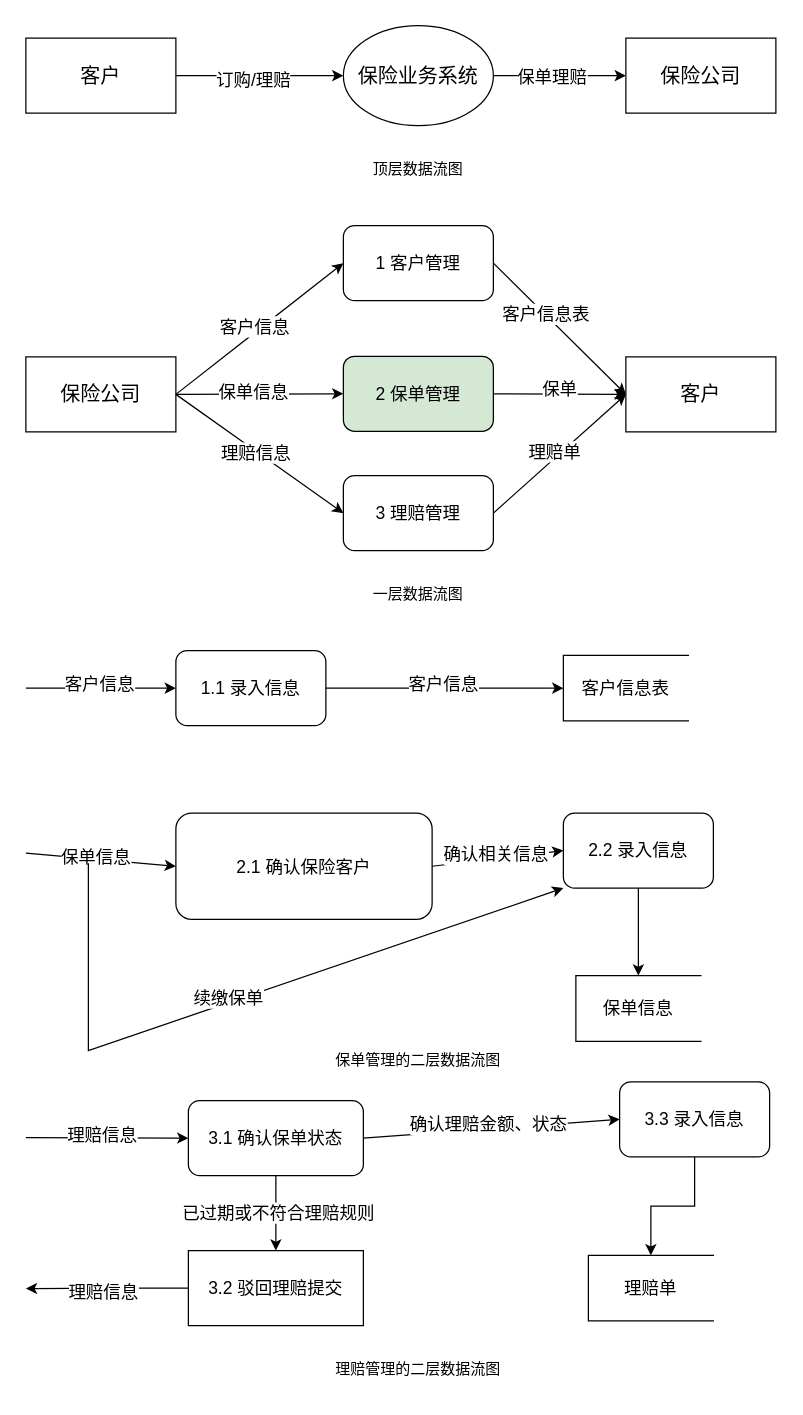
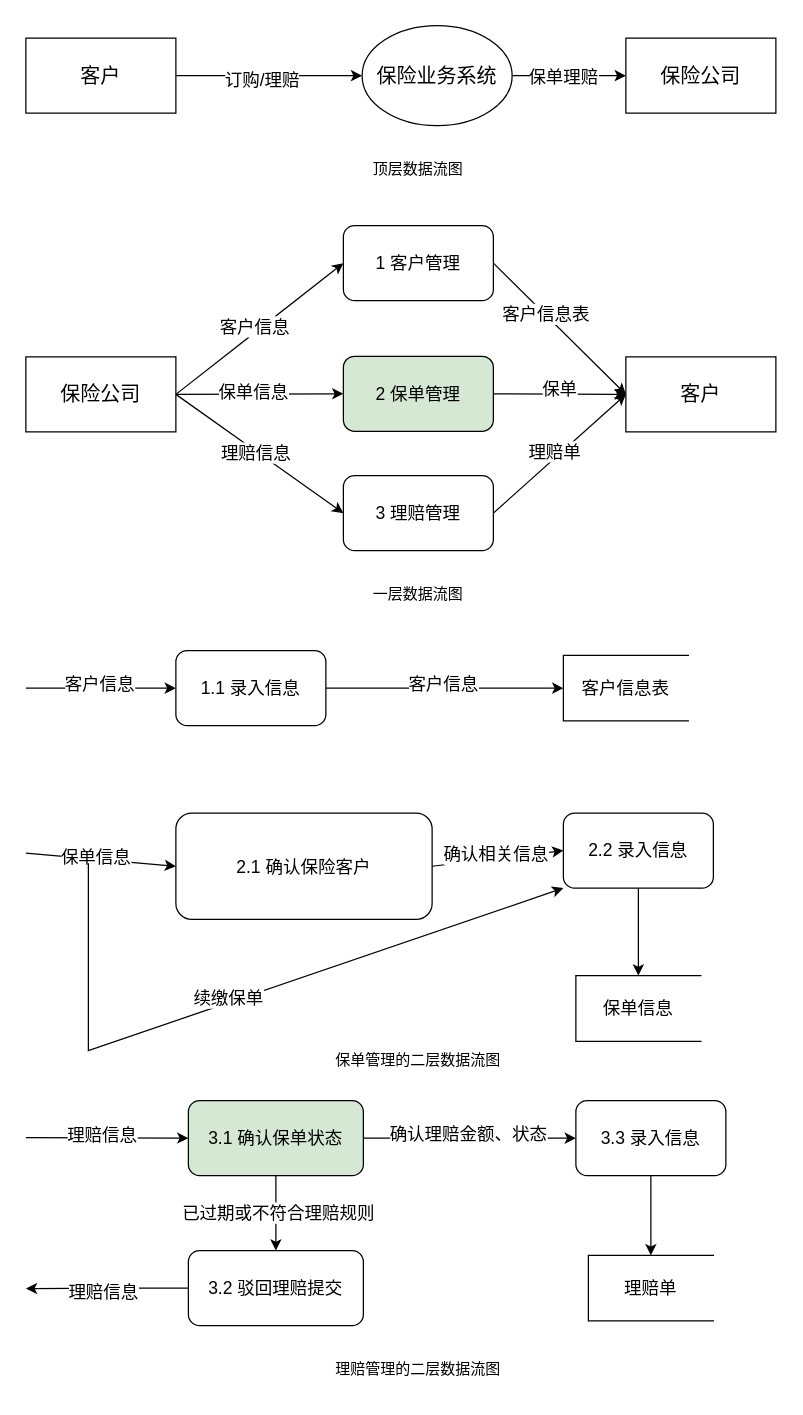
  <mxCell id="0" />
  <mxCell id="1" parent="0" />
  <mxCell id="2" value="" style="edgeStyle=orthogonalEdgeStyle;rounded=0;orthogonalLoop=1;jettySize=auto;html=1;entryX=0;entryY=0.5;entryDx=0;entryDy=0;" edge="1" parent="1" source="4" target="7"><mxGeometry relative="1" as="geometry"><mxPoint x="250" y="60" as="targetPoint" /></mxGeometry></mxCell>
  <mxCell id="3" value="&lt;span style=&quot;font-size: 14px;&quot;&gt;订购/理赔&lt;/span&gt;" style="edgeLabel;html=1;align=center;verticalAlign=middle;resizable=0;points=[];" vertex="1" connectable="0" parent="2"><mxGeometry x="-0.087" y="-2" relative="1" as="geometry"><mxPoint y="1" as="offset" /></mxGeometry></mxCell>
  <mxCell id="4" value="&lt;font style=&quot;font-size: 16px;&quot;&gt;客户&lt;/font&gt;" style="rounded=0;whiteSpace=wrap;html=1;" vertex="1" parent="1"><mxGeometry x="20" y="30" width="120" height="60" as="geometry" /></mxCell>
  <mxCell id="5" value="" style="edgeStyle=orthogonalEdgeStyle;rounded=0;orthogonalLoop=1;jettySize=auto;html=1;" edge="1" parent="1" source="7" target="8"><mxGeometry relative="1" as="geometry" /></mxCell>
  <mxCell id="6" value="&lt;font style=&quot;font-size: 14px;&quot;&gt;保单理赔&lt;/font&gt;" style="edgeLabel;html=1;align=center;verticalAlign=middle;resizable=0;points=[];" vertex="1" connectable="0" parent="5"><mxGeometry x="-0.125" relative="1" as="geometry"><mxPoint as="offset" /></mxGeometry></mxCell>
- <mxCell id="7" value="保险业务系统" style="ellipse;whiteSpace=wrap;html=1;fontSize=16;" vertex="1" parent="1"><mxGeometry x="274" y="20" width="120" height="80" as="geometry" /></mxCell>
+ <mxCell id="7" value="保险业务系统" style="ellipse;whiteSpace=wrap;html=1;fontSize=16;" vertex="1" parent="1"><mxGeometry x="289" y="20" width="120" height="80" as="geometry" /></mxCell>
  <mxCell id="8" value="保险公司" style="whiteSpace=wrap;html=1;fontSize=16;" vertex="1" parent="1"><mxGeometry x="500" y="30" width="120" height="60" as="geometry" /></mxCell>
  <mxCell id="9" value="顶层数据流图" style="text;html=1;strokeColor=none;fillColor=none;align=center;verticalAlign=middle;whiteSpace=wrap;rounded=0;" vertex="1" parent="1"><mxGeometry x="274" y="120" width="120" height="30" as="geometry" /></mxCell>
  <mxCell id="10" value="保险公司" style="whiteSpace=wrap;html=1;fontSize=16;" vertex="1" parent="1"><mxGeometry x="20" y="285" width="120" height="60" as="geometry" /></mxCell>
  <mxCell id="11" value="&lt;font style=&quot;font-size: 14px;&quot;&gt;1 客户管理&lt;/font&gt;" style="rounded=1;whiteSpace=wrap;html=1;" vertex="1" parent="1"><mxGeometry x="274" y="180" width="120" height="60" as="geometry" /></mxCell>
  <mxCell id="12" value="&lt;font style=&quot;font-size: 14px;&quot;&gt;2 保单管理&lt;/font&gt;" style="rounded=1;whiteSpace=wrap;html=1;fillColor=#d5e8d4;" vertex="1" parent="1"><mxGeometry x="274" y="284.5" width="120" height="60" as="geometry" /></mxCell>
  <mxCell id="13" value="&lt;font style=&quot;font-size: 14px;&quot;&gt;3 理赔管理&lt;/font&gt;" style="rounded=1;whiteSpace=wrap;html=1;" vertex="1" parent="1"><mxGeometry x="274" y="380" width="120" height="60" as="geometry" /></mxCell>
  <mxCell id="14" value="" style="endArrow=classic;html=1;rounded=0;exitX=1;exitY=0.5;exitDx=0;exitDy=0;entryX=0;entryY=0.5;entryDx=0;entryDy=0;" edge="1" parent="1" source="10" target="11"><mxGeometry width="50" height="50" relative="1" as="geometry"><mxPoint x="340" y="250" as="sourcePoint" /><mxPoint x="390" y="200" as="targetPoint" /></mxGeometry></mxCell>
  <mxCell id="15" value="&lt;font style=&quot;font-size: 14px;&quot;&gt;客户信息&lt;/font&gt;" style="edgeLabel;html=1;align=center;verticalAlign=middle;resizable=0;points=[];" vertex="1" connectable="0" parent="14"><mxGeometry x="-0.026" y="4" relative="1" as="geometry"><mxPoint as="offset" /></mxGeometry></mxCell>
  <mxCell id="16" value="" style="endArrow=classic;html=1;rounded=0;exitX=1;exitY=0.5;exitDx=0;exitDy=0;entryX=0;entryY=0.5;entryDx=0;entryDy=0;" edge="1" parent="1" source="10" target="12"><mxGeometry width="50" height="50" relative="1" as="geometry"><mxPoint x="340" y="170" as="sourcePoint" /><mxPoint x="390" y="120" as="targetPoint" /></mxGeometry></mxCell>
  <mxCell id="17" value="&lt;font style=&quot;font-size: 14px;&quot;&gt;保单信息&lt;/font&gt;" style="edgeLabel;html=1;align=center;verticalAlign=middle;resizable=0;points=[];" vertex="1" connectable="0" parent="16"><mxGeometry x="-0.074" y="2" relative="1" as="geometry"><mxPoint as="offset" /></mxGeometry></mxCell>
  <mxCell id="18" value="" style="endArrow=classic;html=1;rounded=0;exitX=1;exitY=0.5;exitDx=0;exitDy=0;entryX=0;entryY=0.5;entryDx=0;entryDy=0;" edge="1" parent="1" source="10" target="13"><mxGeometry width="50" height="50" relative="1" as="geometry"><mxPoint x="340" y="170" as="sourcePoint" /><mxPoint x="390" y="120" as="targetPoint" /></mxGeometry></mxCell>
  <mxCell id="19" value="&lt;font style=&quot;font-size: 14px;&quot;&gt;理赔信息&lt;/font&gt;" style="edgeLabel;html=1;align=center;verticalAlign=middle;resizable=0;points=[];" vertex="1" connectable="0" parent="18"><mxGeometry x="-0.033" y="-1" relative="1" as="geometry"><mxPoint as="offset" /></mxGeometry></mxCell>
  <mxCell id="20" value="" style="endArrow=classic;html=1;rounded=0;exitX=1;exitY=0.5;exitDx=0;exitDy=0;entryX=0;entryY=0.5;entryDx=0;entryDy=0;" edge="1" parent="1" source="11" target="22"><mxGeometry width="50" height="50" relative="1" as="geometry"><mxPoint x="510" y="190" as="sourcePoint" /><mxPoint x="560" y="140" as="targetPoint" /></mxGeometry></mxCell>
  <mxCell id="21" value="&lt;font style=&quot;font-size: 14px;&quot;&gt;客户信息表&lt;/font&gt;" style="edgeLabel;html=1;align=center;verticalAlign=middle;resizable=0;points=[];" vertex="1" connectable="0" parent="20"><mxGeometry x="-0.223" y="1" relative="1" as="geometry"><mxPoint as="offset" /></mxGeometry></mxCell>
  <mxCell id="22" value="客户" style="whiteSpace=wrap;html=1;fontSize=16;" vertex="1" parent="1"><mxGeometry x="500" y="285" width="120" height="60" as="geometry" /></mxCell>
  <mxCell id="23" value="" style="endArrow=classic;html=1;rounded=0;exitX=1;exitY=0.5;exitDx=0;exitDy=0;entryX=0;entryY=0.5;entryDx=0;entryDy=0;" edge="1" parent="1" source="12" target="22"><mxGeometry width="50" height="50" relative="1" as="geometry"><mxPoint x="150" y="325" as="sourcePoint" /><mxPoint x="284" y="220" as="targetPoint" /></mxGeometry></mxCell>
  <mxCell id="24" value="&lt;span style=&quot;font-size: 14px;&quot;&gt;保单&lt;/span&gt;" style="edgeLabel;html=1;align=center;verticalAlign=middle;resizable=0;points=[];" vertex="1" connectable="0" parent="23"><mxGeometry x="-0.026" y="4" relative="1" as="geometry"><mxPoint as="offset" /></mxGeometry></mxCell>
  <mxCell id="25" value="" style="endArrow=classic;html=1;rounded=0;exitX=1;exitY=0.5;exitDx=0;exitDy=0;entryX=0;entryY=0.5;entryDx=0;entryDy=0;" edge="1" parent="1" source="13" target="22"><mxGeometry width="50" height="50" relative="1" as="geometry"><mxPoint x="160" y="335" as="sourcePoint" /><mxPoint x="294" y="230" as="targetPoint" /></mxGeometry></mxCell>
  <mxCell id="26" value="&lt;span style=&quot;font-size: 14px;&quot;&gt;理赔单&lt;/span&gt;" style="edgeLabel;html=1;align=center;verticalAlign=middle;resizable=0;points=[];" vertex="1" connectable="0" parent="25"><mxGeometry x="-0.026" y="4" relative="1" as="geometry"><mxPoint as="offset" /></mxGeometry></mxCell>
  <mxCell id="27" value="一层数据流图" style="text;html=1;strokeColor=none;fillColor=none;align=center;verticalAlign=middle;whiteSpace=wrap;rounded=0;" vertex="1" parent="1"><mxGeometry x="274" y="460" width="120" height="30" as="geometry" /></mxCell>
  <mxCell id="28" value="" style="endArrow=classic;html=1;rounded=0;exitX=1;exitY=0.5;exitDx=0;exitDy=0;entryX=0;entryY=0.5;entryDx=0;entryDy=0;" edge="1" parent="1" target="30"><mxGeometry width="50" height="50" relative="1" as="geometry"><mxPoint x="20" y="550" as="sourcePoint" /><mxPoint x="150" y="550" as="targetPoint" /></mxGeometry></mxCell>
  <mxCell id="29" value="&lt;font style=&quot;font-size: 14px;&quot;&gt;客户信息&lt;/font&gt;" style="edgeLabel;html=1;align=center;verticalAlign=middle;resizable=0;points=[];" vertex="1" connectable="0" parent="28"><mxGeometry x="-0.026" y="4" relative="1" as="geometry"><mxPoint as="offset" /></mxGeometry></mxCell>
  <mxCell id="30" value="&lt;span style=&quot;font-size: 14px;&quot;&gt;1.1 录入信息&lt;/span&gt;" style="rounded=1;whiteSpace=wrap;html=1;" vertex="1" parent="1"><mxGeometry x="140" y="520" width="120" height="60" as="geometry" /></mxCell>
  <mxCell id="31" value="" style="endArrow=classic;html=1;rounded=0;entryX=0;entryY=0.5;entryDx=0;entryDy=0;exitX=1;exitY=0.5;exitDx=0;exitDy=0;" edge="1" parent="1" source="30" target="33"><mxGeometry width="50" height="50" relative="1" as="geometry"><mxPoint x="310" y="550" as="sourcePoint" /><mxPoint x="394" y="550" as="targetPoint" /></mxGeometry></mxCell>
  <mxCell id="32" value="&lt;font style=&quot;font-size: 14px;&quot;&gt;客户信息&lt;/font&gt;" style="edgeLabel;html=1;align=center;verticalAlign=middle;resizable=0;points=[];" vertex="1" connectable="0" parent="31"><mxGeometry x="-0.026" y="4" relative="1" as="geometry"><mxPoint as="offset" /></mxGeometry></mxCell>
  <mxCell id="33" value="&lt;font style=&quot;font-size: 14px;&quot;&gt;客户信息表&lt;/font&gt;" style="html=1;dashed=0;whiteSpace=wrap;shape=partialRectangle;right=0;" vertex="1" parent="1"><mxGeometry x="450" y="523.75" width="100" height="52.5" as="geometry" /></mxCell>
  <mxCell id="34" value="" style="endArrow=classic;html=1;rounded=0;exitX=1;exitY=0.5;exitDx=0;exitDy=0;entryX=0;entryY=0.5;entryDx=0;entryDy=0;" edge="1" parent="1" target="36"><mxGeometry width="50" height="50" relative="1" as="geometry"><mxPoint x="20" y="682" as="sourcePoint" /><mxPoint x="154" y="682" as="targetPoint" /></mxGeometry></mxCell>
  <mxCell id="35" value="&lt;font style=&quot;font-size: 14px;&quot;&gt;保单信息&lt;/font&gt;" style="edgeLabel;html=1;align=center;verticalAlign=middle;resizable=0;points=[];" vertex="1" connectable="0" parent="34"><mxGeometry x="-0.074" y="2" relative="1" as="geometry"><mxPoint as="offset" /></mxGeometry></mxCell>
  <mxCell id="36" value="&lt;span style=&quot;font-size: 14px;&quot;&gt;2.1 确认保险客户&lt;/span&gt;" style="rounded=1;whiteSpace=wrap;html=1;" vertex="1" parent="1"><mxGeometry x="140" y="650" width="205" height="85" as="geometry" /></mxCell>
  <mxCell id="37" value="" style="endArrow=classic;html=1;rounded=0;exitX=1;exitY=0.5;exitDx=0;exitDy=0;entryX=0;entryY=0.5;entryDx=0;entryDy=0;" edge="1" parent="1" source="36" target="40"><mxGeometry width="50" height="50" relative="1" as="geometry"><mxPoint x="290" y="679.55" as="sourcePoint" /><mxPoint x="450" y="680" as="targetPoint" /></mxGeometry></mxCell>
  <mxCell id="38" value="&lt;span style=&quot;font-size: 14px;&quot;&gt;确认相关信息&lt;/span&gt;" style="edgeLabel;html=1;align=center;verticalAlign=middle;resizable=0;points=[];" vertex="1" connectable="0" parent="37"><mxGeometry x="-0.026" y="4" relative="1" as="geometry"><mxPoint as="offset" /></mxGeometry></mxCell>
  <mxCell id="39" style="edgeStyle=orthogonalEdgeStyle;rounded=0;orthogonalLoop=1;jettySize=auto;html=1;exitX=0.5;exitY=1;exitDx=0;exitDy=0;entryX=0.5;entryY=0;entryDx=0;entryDy=0;" edge="1" parent="1" source="40" target="43"><mxGeometry relative="1" as="geometry" /></mxCell>
  <mxCell id="40" value="&lt;span style=&quot;font-size: 14px;&quot;&gt;2.2 录入信息&lt;/span&gt;" style="rounded=1;whiteSpace=wrap;html=1;" vertex="1" parent="1"><mxGeometry x="450" y="650" width="120" height="60" as="geometry" /></mxCell>
  <mxCell id="41" value="" style="endArrow=classic;html=1;rounded=0;entryX=0;entryY=1;entryDx=0;entryDy=0;" edge="1" parent="1" target="40"><mxGeometry width="50" height="50" relative="1" as="geometry"><mxPoint x="70" y="690" as="sourcePoint" /><mxPoint x="320" y="830" as="targetPoint" /><Array as="points"><mxPoint x="70" y="840" /></Array></mxGeometry></mxCell>
  <mxCell id="42" value="&lt;span style=&quot;font-size: 14px;&quot;&gt;续缴保单&lt;/span&gt;" style="edgeLabel;html=1;align=center;verticalAlign=middle;resizable=0;points=[];" vertex="1" connectable="0" parent="41"><mxGeometry x="-0.026" y="4" relative="1" as="geometry"><mxPoint as="offset" /></mxGeometry></mxCell>
  <mxCell id="43" value="&lt;span style=&quot;font-size: 14px;&quot;&gt;保单信息&lt;/span&gt;" style="html=1;dashed=0;whiteSpace=wrap;shape=partialRectangle;right=0;" vertex="1" parent="1"><mxGeometry x="460" y="780" width="100" height="52.5" as="geometry" /></mxCell>
  <mxCell id="44" value="保单管理的二层数据流图" style="text;html=1;strokeColor=none;fillColor=none;align=center;verticalAlign=middle;whiteSpace=wrap;rounded=0;" vertex="1" parent="1"><mxGeometry x="261" y="832.5" width="146" height="30" as="geometry" /></mxCell>
  <mxCell id="45" value="" style="endArrow=classic;html=1;rounded=0;exitX=1;exitY=0.5;exitDx=0;exitDy=0;entryX=0;entryY=0.5;entryDx=0;entryDy=0;" edge="1" parent="1" target="49"><mxGeometry width="50" height="50" relative="1" as="geometry"><mxPoint x="20" y="909.5" as="sourcePoint" /><mxPoint x="140" y="907.5" as="targetPoint" /></mxGeometry></mxCell>
  <mxCell id="46" value="&lt;font style=&quot;font-size: 14px;&quot;&gt;理赔信息&lt;/font&gt;" style="edgeLabel;html=1;align=center;verticalAlign=middle;resizable=0;points=[];" vertex="1" connectable="0" parent="45"><mxGeometry x="-0.074" y="2" relative="1" as="geometry"><mxPoint as="offset" /></mxGeometry></mxCell>
  <mxCell id="47" style="edgeStyle=orthogonalEdgeStyle;rounded=0;orthogonalLoop=1;jettySize=auto;html=1;exitX=0.5;exitY=1;exitDx=0;exitDy=0;entryX=0.5;entryY=0;entryDx=0;entryDy=0;" edge="1" parent="1" source="49" target="52"><mxGeometry relative="1" as="geometry"><mxPoint x="220.273" y="1040" as="targetPoint" /></mxGeometry></mxCell>
  <mxCell id="48" value="&lt;font style=&quot;font-size: 14px;&quot;&gt;已过期或不符合理赔规则&lt;/font&gt;" style="edgeLabel;html=1;align=center;verticalAlign=middle;resizable=0;points=[];" vertex="1" connectable="0" parent="47"><mxGeometry x="0.008" y="1" relative="1" as="geometry"><mxPoint y="-1" as="offset" /></mxGeometry></mxCell>
- <mxCell id="49" value="&lt;span style=&quot;font-size: 14px;&quot;&gt;3.1 确认保单状态&lt;/span&gt;" style="rounded=1;whiteSpace=wrap;html=1;" vertex="1" parent="1"><mxGeometry x="150" y="880" width="140" height="60" as="geometry" /></mxCell>
+ <mxCell id="49" value="&lt;span style=&quot;font-size: 14px;&quot;&gt;3.1 确认保单状态&lt;/span&gt;" style="rounded=1;whiteSpace=wrap;html=1;fillColor=#d5e8d4;" vertex="1" parent="1"><mxGeometry x="150" y="880" width="140" height="60" as="geometry" /></mxCell>
  <mxCell id="50" style="edgeStyle=orthogonalEdgeStyle;rounded=0;orthogonalLoop=1;jettySize=auto;html=1;exitX=0;exitY=0.5;exitDx=0;exitDy=0;" edge="1" parent="1" source="52"><mxGeometry relative="1" as="geometry"><mxPoint x="20" y="1030.364" as="targetPoint" /></mxGeometry></mxCell>
  <mxCell id="51" value="&lt;font style=&quot;font-size: 14px;&quot;&gt;理赔信息&lt;/font&gt;" style="edgeLabel;html=1;align=center;verticalAlign=middle;resizable=0;points=[];" vertex="1" connectable="0" parent="50"><mxGeometry x="0.051" y="2" relative="1" as="geometry"><mxPoint as="offset" /></mxGeometry></mxCell>
- <mxCell id="52" value="&lt;span style=&quot;font-size: 14px;&quot;&gt;3.2 驳回理赔提交&lt;/span&gt;" style="whiteSpace=wrap;html=1;rounded=0;" vertex="1" parent="1"><mxGeometry x="150" y="1000" width="140" height="60" as="geometry" /></mxCell>
+ <mxCell id="52" value="&lt;span style=&quot;font-size: 14px;&quot;&gt;3.2 驳回理赔提交&lt;/span&gt;" style="rounded=1;whiteSpace=wrap;html=1;" vertex="1" parent="1"><mxGeometry x="150" y="1000" width="140" height="60" as="geometry" /></mxCell>
  <mxCell id="53" value="" style="endArrow=classic;html=1;rounded=0;exitX=1;exitY=0.5;exitDx=0;exitDy=0;entryX=0;entryY=0.5;entryDx=0;entryDy=0;" edge="1" parent="1" source="49" target="56"><mxGeometry width="50" height="50" relative="1" as="geometry"><mxPoint x="310" y="930" as="sourcePoint" /><mxPoint x="470" y="910" as="targetPoint" /></mxGeometry></mxCell>
  <mxCell id="54" value="&lt;span style=&quot;font-size: 14px;&quot;&gt;确认理赔金额、状态&lt;/span&gt;" style="edgeLabel;html=1;align=center;verticalAlign=middle;resizable=0;points=[];" vertex="1" connectable="0" parent="53"><mxGeometry x="-0.026" y="4" relative="1" as="geometry"><mxPoint as="offset" /></mxGeometry></mxCell>
  <mxCell id="55" value="" style="edgeStyle=orthogonalEdgeStyle;rounded=0;orthogonalLoop=1;jettySize=auto;html=1;entryX=0.5;entryY=0;entryDx=0;entryDy=0;" edge="1" parent="1" source="56" target="57"><mxGeometry relative="1" as="geometry"><mxPoint x="520" y="1020" as="targetPoint" /></mxGeometry></mxCell>
- <mxCell id="56" value="&lt;span style=&quot;font-size: 14px;&quot;&gt;3.3 录入信息&lt;/span&gt;" style="rounded=1;whiteSpace=wrap;html=1;" vertex="1" parent="1"><mxGeometry x="495" y="865" width="120" height="60" as="geometry" /></mxCell>
+ <mxCell id="56" value="&lt;span style=&quot;font-size: 14px;&quot;&gt;3.3 录入信息&lt;/span&gt;" style="rounded=1;whiteSpace=wrap;html=1;" vertex="1" parent="1"><mxGeometry x="460" y="880" width="120" height="60" as="geometry" /></mxCell>
  <mxCell id="57" value="&lt;span style=&quot;font-size: 14px;&quot;&gt;理赔单&lt;/span&gt;" style="html=1;dashed=0;whiteSpace=wrap;shape=partialRectangle;right=0;" vertex="1" parent="1"><mxGeometry x="470" y="1003.75" width="100" height="52.5" as="geometry" /></mxCell>
  <mxCell id="58" value="理赔管理的二层数据流图" style="text;html=1;strokeColor=none;fillColor=none;align=center;verticalAlign=middle;whiteSpace=wrap;rounded=0;" vertex="1" parent="1"><mxGeometry x="261" y="1080" width="146" height="30" as="geometry" /></mxCell>
